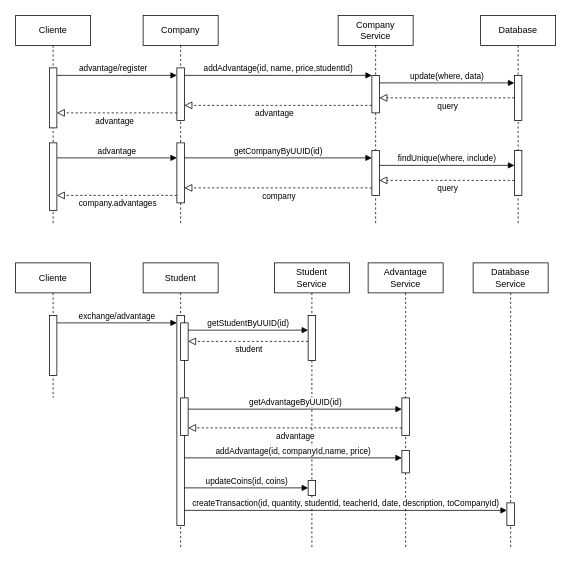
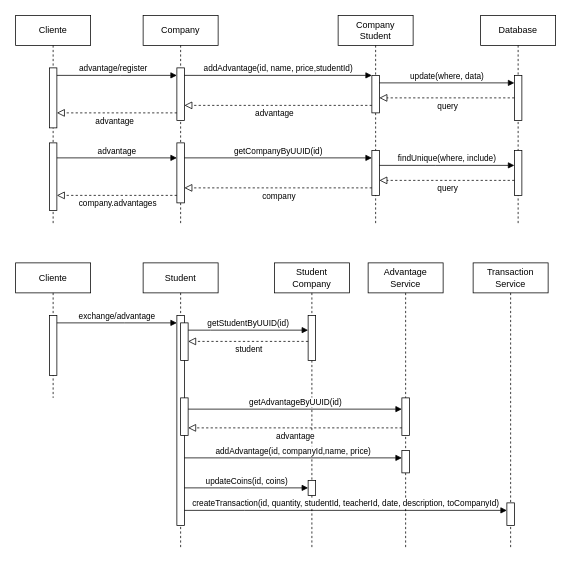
  <mxCell id="0" />
  <mxCell id="1" parent="0" />
  <mxCell id="2" value="Company" style="shape=umlLifeline;perimeter=lifelinePerimeter;whiteSpace=wrap;html=1;container=0;dropTarget=0;collapsible=0;recursiveResize=0;outlineConnect=0;portConstraint=eastwest;newEdgeStyle={&quot;edgeStyle&quot;:&quot;elbowEdgeStyle&quot;,&quot;elbow&quot;:&quot;vertical&quot;,&quot;curved&quot;:0,&quot;rounded&quot;:0};" parent="1" vertex="1"><mxGeometry x="190" y="20" width="100" height="280" as="geometry" /></mxCell>
  <mxCell id="3" value="" style="html=1;points=[];perimeter=orthogonalPerimeter;outlineConnect=0;targetShapes=umlLifeline;portConstraint=eastwest;newEdgeStyle={&quot;edgeStyle&quot;:&quot;elbowEdgeStyle&quot;,&quot;elbow&quot;:&quot;vertical&quot;,&quot;curved&quot;:0,&quot;rounded&quot;:0};" parent="2" vertex="1"><mxGeometry x="45" y="70" width="10" height="70" as="geometry" /></mxCell>
- <mxCell id="4" value="Company&lt;br&gt;Service" style="shape=umlLifeline;perimeter=lifelinePerimeter;whiteSpace=wrap;html=1;container=0;dropTarget=0;collapsible=0;recursiveResize=0;outlineConnect=0;portConstraint=eastwest;newEdgeStyle={&quot;edgeStyle&quot;:&quot;elbowEdgeStyle&quot;,&quot;elbow&quot;:&quot;vertical&quot;,&quot;curved&quot;:0,&quot;rounded&quot;:0};" parent="1" vertex="1"><mxGeometry x="450" y="20" width="100" height="280" as="geometry" /></mxCell>
+ <mxCell id="4" value="Company&lt;br&gt;Student" style="shape=umlLifeline;perimeter=lifelinePerimeter;whiteSpace=wrap;html=1;container=0;dropTarget=0;collapsible=0;recursiveResize=0;outlineConnect=0;portConstraint=eastwest;newEdgeStyle={&quot;edgeStyle&quot;:&quot;elbowEdgeStyle&quot;,&quot;elbow&quot;:&quot;vertical&quot;,&quot;curved&quot;:0,&quot;rounded&quot;:0};" parent="1" vertex="1"><mxGeometry x="450" y="20" width="100" height="280" as="geometry" /></mxCell>
  <mxCell id="5" value="" style="html=1;points=[];perimeter=orthogonalPerimeter;outlineConnect=0;targetShapes=umlLifeline;portConstraint=eastwest;newEdgeStyle={&quot;edgeStyle&quot;:&quot;elbowEdgeStyle&quot;,&quot;elbow&quot;:&quot;vertical&quot;,&quot;curved&quot;:0,&quot;rounded&quot;:0};" parent="4" vertex="1"><mxGeometry x="45" y="80" width="10" height="50" as="geometry" /></mxCell>
  <mxCell id="6" value="" style="html=1;points=[];perimeter=orthogonalPerimeter;outlineConnect=0;targetShapes=umlLifeline;portConstraint=eastwest;newEdgeStyle={&quot;edgeStyle&quot;:&quot;elbowEdgeStyle&quot;,&quot;elbow&quot;:&quot;vertical&quot;,&quot;curved&quot;:0,&quot;rounded&quot;:0};" vertex="1" parent="4"><mxGeometry x="45" y="180" width="10" height="60" as="geometry" /></mxCell>
  <mxCell id="7" value="addAdvantage(id, name, price,studentId)" style="html=1;verticalAlign=bottom;endArrow=block;edgeStyle=elbowEdgeStyle;elbow=vertical;curved=0;rounded=0;" parent="1" source="3" target="5" edge="1"><mxGeometry relative="1" as="geometry"><mxPoint x="345" y="110" as="sourcePoint" /><Array as="points"><mxPoint x="330" y="100" /></Array></mxGeometry></mxCell>
  <mxCell id="8" value="Database" style="shape=umlLifeline;perimeter=lifelinePerimeter;whiteSpace=wrap;html=1;container=0;dropTarget=0;collapsible=0;recursiveResize=0;outlineConnect=0;portConstraint=eastwest;newEdgeStyle={&quot;edgeStyle&quot;:&quot;elbowEdgeStyle&quot;,&quot;elbow&quot;:&quot;vertical&quot;,&quot;curved&quot;:0,&quot;rounded&quot;:0};" vertex="1" parent="1"><mxGeometry x="640" y="20" width="100" height="280" as="geometry" /></mxCell>
  <mxCell id="9" value="" style="html=1;points=[];perimeter=orthogonalPerimeter;outlineConnect=0;targetShapes=umlLifeline;portConstraint=eastwest;newEdgeStyle={&quot;edgeStyle&quot;:&quot;elbowEdgeStyle&quot;,&quot;elbow&quot;:&quot;vertical&quot;,&quot;curved&quot;:0,&quot;rounded&quot;:0};" vertex="1" parent="8"><mxGeometry x="45" y="80" width="10" height="60" as="geometry" /></mxCell>
  <mxCell id="10" value="" style="html=1;points=[];perimeter=orthogonalPerimeter;outlineConnect=0;targetShapes=umlLifeline;portConstraint=eastwest;newEdgeStyle={&quot;edgeStyle&quot;:&quot;elbowEdgeStyle&quot;,&quot;elbow&quot;:&quot;vertical&quot;,&quot;curved&quot;:0,&quot;rounded&quot;:0};" vertex="1" parent="8"><mxGeometry x="45" y="180" width="10" height="60" as="geometry" /></mxCell>
  <mxCell id="11" value="update(where, data)" style="html=1;verticalAlign=bottom;endArrow=block;edgeStyle=elbowEdgeStyle;elbow=vertical;curved=0;rounded=0;" edge="1" parent="1" source="5" target="9"><mxGeometry x="0.004" relative="1" as="geometry"><mxPoint x="500" y="110" as="sourcePoint" /><Array as="points"><mxPoint x="585" y="110" /></Array><mxPoint x="750" y="110" as="targetPoint" /><mxPoint as="offset" /></mxGeometry></mxCell>
  <mxCell id="12" value="" style="endArrow=block;startArrow=none;endFill=0;startFill=0;endSize=8;html=1;verticalAlign=bottom;dashed=1;labelBackgroundColor=none;rounded=0;" edge="1" parent="1" source="9" target="5"><mxGeometry width="160" relative="1" as="geometry"><mxPoint x="480" y="190" as="sourcePoint" /><mxPoint x="640" y="190" as="targetPoint" /></mxGeometry></mxCell>
  <mxCell id="13" value="query" style="edgeLabel;html=1;align=center;verticalAlign=middle;resizable=0;points=[];" vertex="1" connectable="0" parent="12"><mxGeometry x="0.003" y="1" relative="1" as="geometry"><mxPoint y="9" as="offset" /></mxGeometry></mxCell>
  <mxCell id="14" value="" style="endArrow=block;startArrow=none;endFill=0;startFill=0;endSize=8;html=1;verticalAlign=bottom;dashed=1;labelBackgroundColor=none;rounded=0;" edge="1" parent="1"><mxGeometry width="160" relative="1" as="geometry"><mxPoint x="495" y="140" as="sourcePoint" /><mxPoint x="245" y="140" as="targetPoint" /><Array as="points"><mxPoint x="370" y="140" /></Array></mxGeometry></mxCell>
  <mxCell id="15" value="advantage" style="edgeLabel;html=1;align=center;verticalAlign=middle;resizable=0;points=[];" vertex="1" connectable="0" parent="14"><mxGeometry x="0.045" y="1" relative="1" as="geometry"><mxPoint y="9" as="offset" /></mxGeometry></mxCell>
  <mxCell id="16" value="" style="html=1;points=[];perimeter=orthogonalPerimeter;outlineConnect=0;targetShapes=umlLifeline;portConstraint=eastwest;newEdgeStyle={&quot;edgeStyle&quot;:&quot;elbowEdgeStyle&quot;,&quot;elbow&quot;:&quot;vertical&quot;,&quot;curved&quot;:0,&quot;rounded&quot;:0};" vertex="1" parent="1"><mxGeometry x="235" y="190" width="10" height="80" as="geometry" /></mxCell>
  <mxCell id="17" value="getCompanyByUUID(id)" style="html=1;verticalAlign=bottom;endArrow=block;edgeStyle=elbowEdgeStyle;elbow=vertical;curved=0;rounded=0;" edge="1" parent="1" target="6"><mxGeometry relative="1" as="geometry"><mxPoint x="245" y="210" as="sourcePoint" /><Array as="points"><mxPoint x="330" y="210" /></Array><mxPoint x="495" y="210" as="targetPoint" /></mxGeometry></mxCell>
  <mxCell id="18" value="findUnique(where,&amp;nbsp;include)" style="html=1;verticalAlign=bottom;endArrow=block;edgeStyle=elbowEdgeStyle;elbow=vertical;curved=0;rounded=0;" edge="1" parent="1" source="6" target="10"><mxGeometry x="0.004" relative="1" as="geometry"><mxPoint x="500" y="220" as="sourcePoint" /><Array as="points"><mxPoint x="580" y="220" /></Array><mxPoint x="680" y="220" as="targetPoint" /><mxPoint as="offset" /></mxGeometry></mxCell>
  <mxCell id="19" value="" style="endArrow=block;startArrow=none;endFill=0;startFill=0;endSize=8;html=1;verticalAlign=bottom;dashed=1;labelBackgroundColor=none;rounded=0;" edge="1" parent="1" source="10" target="6"><mxGeometry width="160" relative="1" as="geometry"><mxPoint x="680" y="250" as="sourcePoint" /><mxPoint x="500" y="250" as="targetPoint" /><Array as="points"><mxPoint x="600" y="240" /></Array></mxGeometry></mxCell>
  <mxCell id="20" value="query" style="edgeLabel;html=1;align=center;verticalAlign=middle;resizable=0;points=[];" vertex="1" connectable="0" parent="19"><mxGeometry x="0.003" y="1" relative="1" as="geometry"><mxPoint y="9" as="offset" /></mxGeometry></mxCell>
  <mxCell id="21" value="" style="endArrow=block;startArrow=none;endFill=0;startFill=0;endSize=8;html=1;verticalAlign=bottom;dashed=1;labelBackgroundColor=none;rounded=0;" edge="1" parent="1"><mxGeometry width="160" relative="1" as="geometry"><mxPoint x="495" y="250" as="sourcePoint" /><mxPoint x="245" y="250" as="targetPoint" /><Array as="points"><mxPoint x="385" y="250" /></Array></mxGeometry></mxCell>
  <mxCell id="22" value="company" style="edgeLabel;html=1;align=center;verticalAlign=middle;resizable=0;points=[];" vertex="1" connectable="0" parent="21"><mxGeometry x="0.003" y="1" relative="1" as="geometry"><mxPoint y="9" as="offset" /></mxGeometry></mxCell>
  <mxCell id="23" value="Cliente" style="shape=umlLifeline;perimeter=lifelinePerimeter;whiteSpace=wrap;html=1;container=0;dropTarget=0;collapsible=0;recursiveResize=0;outlineConnect=0;portConstraint=eastwest;newEdgeStyle={&quot;edgeStyle&quot;:&quot;elbowEdgeStyle&quot;,&quot;elbow&quot;:&quot;vertical&quot;,&quot;curved&quot;:0,&quot;rounded&quot;:0};" vertex="1" parent="1"><mxGeometry x="20" y="20" width="100" height="280" as="geometry" /></mxCell>
  <mxCell id="24" value="" style="html=1;points=[];perimeter=orthogonalPerimeter;outlineConnect=0;targetShapes=umlLifeline;portConstraint=eastwest;newEdgeStyle={&quot;edgeStyle&quot;:&quot;elbowEdgeStyle&quot;,&quot;elbow&quot;:&quot;vertical&quot;,&quot;curved&quot;:0,&quot;rounded&quot;:0};" vertex="1" parent="23"><mxGeometry x="45" y="70" width="10" height="80" as="geometry" /></mxCell>
  <mxCell id="25" value="" style="html=1;points=[];perimeter=orthogonalPerimeter;outlineConnect=0;targetShapes=umlLifeline;portConstraint=eastwest;newEdgeStyle={&quot;edgeStyle&quot;:&quot;elbowEdgeStyle&quot;,&quot;elbow&quot;:&quot;vertical&quot;,&quot;curved&quot;:0,&quot;rounded&quot;:0};" vertex="1" parent="23"><mxGeometry x="45" y="170" width="10" height="90" as="geometry" /></mxCell>
  <mxCell id="26" value="advantage/register" style="html=1;verticalAlign=bottom;endArrow=block;edgeStyle=elbowEdgeStyle;elbow=horizontal;curved=0;rounded=0;" edge="1" parent="1" source="24" target="3"><mxGeometry x="-0.062" relative="1" as="geometry"><mxPoint x="170" y="120" as="sourcePoint" /><Array as="points"><mxPoint x="160" y="100" /></Array><mxPoint x="420" y="120" as="targetPoint" /><mxPoint as="offset" /></mxGeometry></mxCell>
  <mxCell id="27" value="" style="endArrow=block;startArrow=none;endFill=0;startFill=0;endSize=8;html=1;verticalAlign=bottom;dashed=1;labelBackgroundColor=none;rounded=0;" edge="1" parent="1"><mxGeometry width="160" relative="1" as="geometry"><mxPoint x="235" y="150" as="sourcePoint" /><mxPoint x="75" y="150" as="targetPoint" /><Array as="points"><mxPoint x="235" y="150" /></Array></mxGeometry></mxCell>
  <mxCell id="28" value="advantage" style="edgeLabel;html=1;align=center;verticalAlign=middle;resizable=0;points=[];" vertex="1" connectable="0" parent="27"><mxGeometry x="0.045" y="1" relative="1" as="geometry"><mxPoint y="9" as="offset" /></mxGeometry></mxCell>
  <mxCell id="29" value="advantage" style="html=1;verticalAlign=bottom;endArrow=block;edgeStyle=elbowEdgeStyle;elbow=vertical;curved=0;rounded=0;" edge="1" parent="1" source="25" target="16"><mxGeometry relative="1" as="geometry"><mxPoint x="70" y="210" as="sourcePoint" /><Array as="points"><mxPoint x="155" y="210" /></Array><mxPoint x="320" y="210" as="targetPoint" /></mxGeometry></mxCell>
  <mxCell id="30" value="" style="endArrow=block;startArrow=none;endFill=0;startFill=0;endSize=8;html=1;verticalAlign=bottom;dashed=1;labelBackgroundColor=none;rounded=0;" edge="1" parent="1"><mxGeometry width="160" relative="1" as="geometry"><mxPoint x="235" y="260" as="sourcePoint" /><mxPoint x="75" y="260" as="targetPoint" /><Array as="points"><mxPoint x="200" y="260" /></Array></mxGeometry></mxCell>
  <mxCell id="31" value="company.advantages" style="edgeLabel;html=1;align=center;verticalAlign=middle;resizable=0;points=[];" vertex="1" connectable="0" parent="30"><mxGeometry x="0.003" y="1" relative="1" as="geometry"><mxPoint y="9" as="offset" /></mxGeometry></mxCell>
  <mxCell id="32" value="Cliente" style="shape=umlLifeline;perimeter=lifelinePerimeter;whiteSpace=wrap;html=1;container=0;dropTarget=0;collapsible=0;recursiveResize=0;outlineConnect=0;portConstraint=eastwest;newEdgeStyle={&quot;edgeStyle&quot;:&quot;elbowEdgeStyle&quot;,&quot;elbow&quot;:&quot;vertical&quot;,&quot;curved&quot;:0,&quot;rounded&quot;:0};" vertex="1" parent="1"><mxGeometry x="20" y="350" width="100" height="180" as="geometry" /></mxCell>
  <mxCell id="33" value="" style="html=1;points=[];perimeter=orthogonalPerimeter;outlineConnect=0;targetShapes=umlLifeline;portConstraint=eastwest;newEdgeStyle={&quot;edgeStyle&quot;:&quot;elbowEdgeStyle&quot;,&quot;elbow&quot;:&quot;vertical&quot;,&quot;curved&quot;:0,&quot;rounded&quot;:0};" vertex="1" parent="32"><mxGeometry x="45" y="70" width="10" height="80" as="geometry" /></mxCell>
  <mxCell id="34" value="Student" style="shape=umlLifeline;perimeter=lifelinePerimeter;whiteSpace=wrap;html=1;container=0;dropTarget=0;collapsible=0;recursiveResize=0;outlineConnect=0;portConstraint=eastwest;newEdgeStyle={&quot;edgeStyle&quot;:&quot;elbowEdgeStyle&quot;,&quot;elbow&quot;:&quot;vertical&quot;,&quot;curved&quot;:0,&quot;rounded&quot;:0};" vertex="1" parent="1"><mxGeometry x="190" y="350" width="100" height="380" as="geometry" /></mxCell>
  <mxCell id="35" value="" style="html=1;points=[];perimeter=orthogonalPerimeter;outlineConnect=0;targetShapes=umlLifeline;portConstraint=eastwest;newEdgeStyle={&quot;edgeStyle&quot;:&quot;elbowEdgeStyle&quot;,&quot;elbow&quot;:&quot;vertical&quot;,&quot;curved&quot;:0,&quot;rounded&quot;:0};" vertex="1" parent="34"><mxGeometry x="45" y="70" width="10" height="280" as="geometry" /></mxCell>
  <mxCell id="36" value="" style="html=1;points=[];perimeter=orthogonalPerimeter;outlineConnect=0;targetShapes=umlLifeline;portConstraint=eastwest;newEdgeStyle={&quot;edgeStyle&quot;:&quot;elbowEdgeStyle&quot;,&quot;elbow&quot;:&quot;vertical&quot;,&quot;curved&quot;:0,&quot;rounded&quot;:0};" vertex="1" parent="34"><mxGeometry x="50" y="180" width="10" height="50" as="geometry" /></mxCell>
  <mxCell id="37" value="exchange/advantage" style="html=1;verticalAlign=bottom;endArrow=block;edgeStyle=elbowEdgeStyle;elbow=vertical;curved=0;rounded=0;" edge="1" parent="1"><mxGeometry relative="1" as="geometry"><mxPoint x="75" y="430" as="sourcePoint" /><Array as="points"><mxPoint x="165" y="430" /></Array><mxPoint x="235" y="430" as="targetPoint" /></mxGeometry></mxCell>
- <mxCell id="38" value="Student&lt;br&gt;Service" style="shape=umlLifeline;perimeter=lifelinePerimeter;whiteSpace=wrap;html=1;container=0;dropTarget=0;collapsible=0;recursiveResize=0;outlineConnect=0;portConstraint=eastwest;newEdgeStyle={&quot;edgeStyle&quot;:&quot;elbowEdgeStyle&quot;,&quot;elbow&quot;:&quot;vertical&quot;,&quot;curved&quot;:0,&quot;rounded&quot;:0};" vertex="1" parent="1"><mxGeometry x="365" y="350" width="100" height="380" as="geometry" /></mxCell>
+ <mxCell id="38" value="Student&lt;br&gt;Company" style="shape=umlLifeline;perimeter=lifelinePerimeter;whiteSpace=wrap;html=1;container=0;dropTarget=0;collapsible=0;recursiveResize=0;outlineConnect=0;portConstraint=eastwest;newEdgeStyle={&quot;edgeStyle&quot;:&quot;elbowEdgeStyle&quot;,&quot;elbow&quot;:&quot;vertical&quot;,&quot;curved&quot;:0,&quot;rounded&quot;:0};" vertex="1" parent="1"><mxGeometry x="365" y="350" width="100" height="380" as="geometry" /></mxCell>
  <mxCell id="39" value="" style="html=1;points=[];perimeter=orthogonalPerimeter;outlineConnect=0;targetShapes=umlLifeline;portConstraint=eastwest;newEdgeStyle={&quot;edgeStyle&quot;:&quot;elbowEdgeStyle&quot;,&quot;elbow&quot;:&quot;vertical&quot;,&quot;curved&quot;:0,&quot;rounded&quot;:0};" vertex="1" parent="38"><mxGeometry x="45" y="70" width="10" height="60" as="geometry" /></mxCell>
  <mxCell id="40" value="" style="html=1;points=[];perimeter=orthogonalPerimeter;outlineConnect=0;targetShapes=umlLifeline;portConstraint=eastwest;newEdgeStyle={&quot;edgeStyle&quot;:&quot;elbowEdgeStyle&quot;,&quot;elbow&quot;:&quot;vertical&quot;,&quot;curved&quot;:0,&quot;rounded&quot;:0};" vertex="1" parent="38"><mxGeometry x="45" y="290" width="10" height="20" as="geometry" /></mxCell>
  <mxCell id="41" value="getStudentByUUID(id)" style="html=1;verticalAlign=bottom;endArrow=block;edgeStyle=elbowEdgeStyle;elbow=vertical;curved=0;rounded=0;" edge="1" parent="1" source="43"><mxGeometry relative="1" as="geometry"><mxPoint x="245" y="439.7" as="sourcePoint" /><Array as="points"><mxPoint x="280" y="439.7" /></Array><mxPoint x="410" y="439.7" as="targetPoint" /></mxGeometry></mxCell>
  <mxCell id="42" value="" style="html=1;verticalAlign=bottom;endArrow=block;edgeStyle=elbowEdgeStyle;elbow=vertical;curved=0;rounded=0;" edge="1" parent="1" target="43"><mxGeometry relative="1" as="geometry"><mxPoint x="245" y="439.7" as="sourcePoint" /><Array as="points" /><mxPoint x="410" y="439.7" as="targetPoint" /></mxGeometry></mxCell>
  <mxCell id="43" value="" style="html=1;points=[];perimeter=orthogonalPerimeter;outlineConnect=0;targetShapes=umlLifeline;portConstraint=eastwest;newEdgeStyle={&quot;edgeStyle&quot;:&quot;elbowEdgeStyle&quot;,&quot;elbow&quot;:&quot;vertical&quot;,&quot;curved&quot;:0,&quot;rounded&quot;:0};" vertex="1" parent="1"><mxGeometry x="240" y="430" width="10" height="50" as="geometry" /></mxCell>
  <mxCell id="44" value="" style="endArrow=block;startArrow=none;endFill=0;startFill=0;endSize=8;html=1;verticalAlign=bottom;dashed=1;labelBackgroundColor=none;rounded=0;" edge="1" parent="1" source="39"><mxGeometry width="160" relative="1" as="geometry"><mxPoint x="500" y="454.7" as="sourcePoint" /><mxPoint x="250" y="454.7" as="targetPoint" /><Array as="points"><mxPoint x="390" y="454.7" /></Array></mxGeometry></mxCell>
  <mxCell id="45" value="student" style="edgeLabel;html=1;align=center;verticalAlign=middle;resizable=0;points=[];" vertex="1" connectable="0" parent="44"><mxGeometry x="0.003" y="1" relative="1" as="geometry"><mxPoint y="9" as="offset" /></mxGeometry></mxCell>
  <mxCell id="46" value="Advantage&lt;br&gt;Service" style="shape=umlLifeline;perimeter=lifelinePerimeter;whiteSpace=wrap;html=1;container=0;dropTarget=0;collapsible=0;recursiveResize=0;outlineConnect=0;portConstraint=eastwest;newEdgeStyle={&quot;edgeStyle&quot;:&quot;elbowEdgeStyle&quot;,&quot;elbow&quot;:&quot;vertical&quot;,&quot;curved&quot;:0,&quot;rounded&quot;:0};" vertex="1" parent="1"><mxGeometry x="490" y="350" width="100" height="380" as="geometry" /></mxCell>
  <mxCell id="47" value="" style="html=1;points=[];perimeter=orthogonalPerimeter;outlineConnect=0;targetShapes=umlLifeline;portConstraint=eastwest;newEdgeStyle={&quot;edgeStyle&quot;:&quot;elbowEdgeStyle&quot;,&quot;elbow&quot;:&quot;vertical&quot;,&quot;curved&quot;:0,&quot;rounded&quot;:0};" vertex="1" parent="46"><mxGeometry x="45" y="250" width="10" height="30" as="geometry" /></mxCell>
  <mxCell id="48" value="" style="html=1;points=[];perimeter=orthogonalPerimeter;outlineConnect=0;targetShapes=umlLifeline;portConstraint=eastwest;newEdgeStyle={&quot;edgeStyle&quot;:&quot;elbowEdgeStyle&quot;,&quot;elbow&quot;:&quot;vertical&quot;,&quot;curved&quot;:0,&quot;rounded&quot;:0};" vertex="1" parent="46"><mxGeometry x="45" y="180" width="10" height="50" as="geometry" /></mxCell>
  <mxCell id="49" value="getAdvantageByUUID(id)" style="html=1;verticalAlign=bottom;endArrow=block;edgeStyle=elbowEdgeStyle;elbow=vertical;curved=0;rounded=0;" edge="1" parent="1" source="36" target="48"><mxGeometry relative="1" as="geometry"><mxPoint x="245" y="504.7" as="sourcePoint" /><Array as="points"><mxPoint x="410" y="545" /></Array><mxPoint x="410" y="504.7" as="targetPoint" /></mxGeometry></mxCell>
  <mxCell id="50" value="" style="endArrow=block;startArrow=none;endFill=0;startFill=0;endSize=8;html=1;verticalAlign=bottom;dashed=1;labelBackgroundColor=none;rounded=0;" edge="1" parent="1" source="48"><mxGeometry width="160" relative="1" as="geometry"><mxPoint x="565" y="570.3" as="sourcePoint" /><mxPoint x="250" y="570" as="targetPoint" /><Array as="points"><mxPoint x="390" y="570" /></Array></mxGeometry></mxCell>
  <mxCell id="51" value="advantage" style="edgeLabel;html=1;align=center;verticalAlign=middle;resizable=0;points=[];" vertex="1" connectable="0" parent="50"><mxGeometry x="0.003" y="1" relative="1" as="geometry"><mxPoint y="9" as="offset" /></mxGeometry></mxCell>
  <mxCell id="52" value="addAdvantage(id, companyId,name, price)" style="html=1;verticalAlign=bottom;endArrow=block;edgeStyle=elbowEdgeStyle;elbow=vertical;curved=0;rounded=0;" edge="1" parent="1" target="47"><mxGeometry relative="1" as="geometry"><mxPoint x="245" y="610" as="sourcePoint" /><Array as="points"><mxPoint x="410" y="610" /></Array><mxPoint x="565" y="610" as="targetPoint" /></mxGeometry></mxCell>
  <mxCell id="53" value="updateCoins(id, coins)" style="html=1;verticalAlign=bottom;endArrow=block;edgeStyle=elbowEdgeStyle;elbow=vertical;curved=0;rounded=0;" edge="1" parent="1" source="35" target="40"><mxGeometry relative="1" as="geometry"><mxPoint x="250" y="660" as="sourcePoint" /><Array as="points"><mxPoint x="330" y="650" /></Array><mxPoint x="565" y="660" as="targetPoint" /></mxGeometry></mxCell>
- <mxCell id="54" value="Database&lt;br&gt;Service" style="shape=umlLifeline;perimeter=lifelinePerimeter;whiteSpace=wrap;html=1;container=0;dropTarget=0;collapsible=0;recursiveResize=0;outlineConnect=0;portConstraint=eastwest;newEdgeStyle={&quot;edgeStyle&quot;:&quot;elbowEdgeStyle&quot;,&quot;elbow&quot;:&quot;vertical&quot;,&quot;curved&quot;:0,&quot;rounded&quot;:0};" vertex="1" parent="1"><mxGeometry x="630" y="350" width="100" height="380" as="geometry" /></mxCell>
+ <mxCell id="54" value="Transaction&lt;br&gt;Service" style="shape=umlLifeline;perimeter=lifelinePerimeter;whiteSpace=wrap;html=1;container=0;dropTarget=0;collapsible=0;recursiveResize=0;outlineConnect=0;portConstraint=eastwest;newEdgeStyle={&quot;edgeStyle&quot;:&quot;elbowEdgeStyle&quot;,&quot;elbow&quot;:&quot;vertical&quot;,&quot;curved&quot;:0,&quot;rounded&quot;:0};" vertex="1" parent="1"><mxGeometry x="630" y="350" width="100" height="380" as="geometry" /></mxCell>
  <mxCell id="55" value="" style="html=1;points=[];perimeter=orthogonalPerimeter;outlineConnect=0;targetShapes=umlLifeline;portConstraint=eastwest;newEdgeStyle={&quot;edgeStyle&quot;:&quot;elbowEdgeStyle&quot;,&quot;elbow&quot;:&quot;vertical&quot;,&quot;curved&quot;:0,&quot;rounded&quot;:0};" vertex="1" parent="54"><mxGeometry x="45" y="320" width="10" height="30" as="geometry" /></mxCell>
  <mxCell id="56" value="createTransaction(id, quantity, studentId, teacherId, date, description, toCompanyId)" style="html=1;verticalAlign=bottom;endArrow=block;edgeStyle=elbowEdgeStyle;elbow=vertical;curved=0;rounded=0;" edge="1" parent="1" source="35" target="55"><mxGeometry relative="1" as="geometry"><mxPoint x="240" y="680" as="sourcePoint" /><Array as="points"><mxPoint x="325" y="680" /></Array><mxPoint x="405" y="680" as="targetPoint" /></mxGeometry></mxCell>
